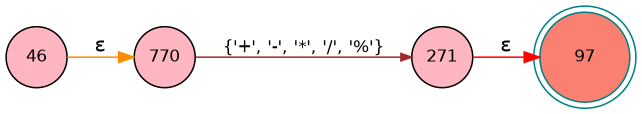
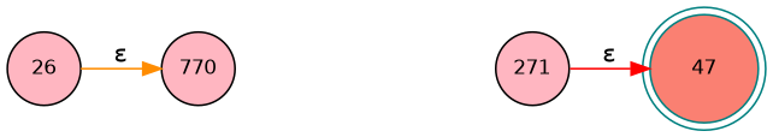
  digraph {
    fontname="DejaVu Sans"
    rankdir=LR
    node [color=black fillcolor=lightpink fixedsize=true fontname="DejaVu Sans" fontsize=11 shape=circle style=filled peripheries=1]
    edge [fontname="DejaVu Sans"]
-   n1 [color=teal fillcolor=salmon label=97 shape=doublecircle width=.6 peripheries=""]
-   n2 [label=46 width=.55]
+   n1 [color=teal fillcolor=salmon label=47 shape=doublecircle width=.6 peripheries=""]
+   n2 [label=26 width=.55]
    n3 [label=770 width=.55]
    n4 [label=271 width=.55]
    n2 -> n3 [color=darkorange label="&epsilon;"]
-   n3 -> n4 [arrowhead=normal arrowsize=.7 color=brown fontsize=11 label="{'+', '-', '*', '/', '%'}"]
    n4 -> n1 [color=red label="&epsilon;"]
  }
